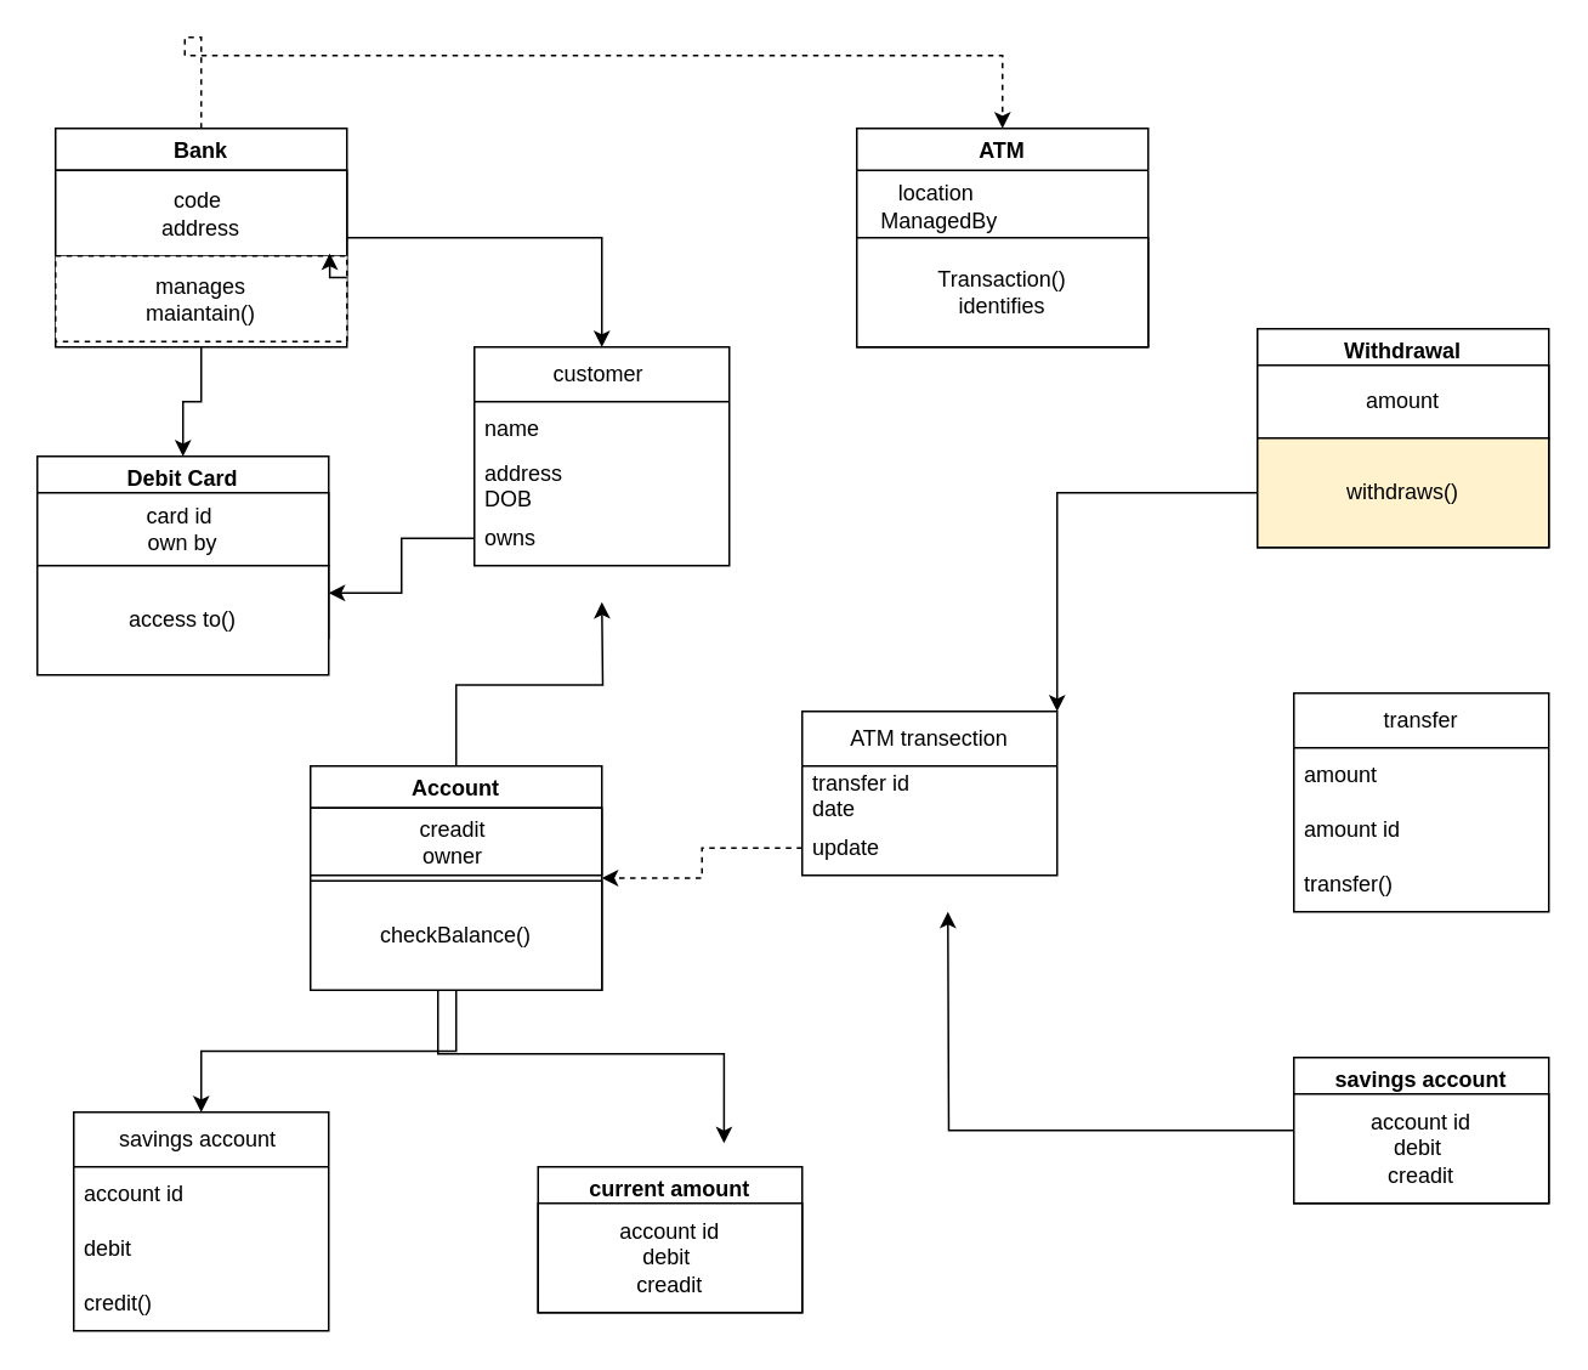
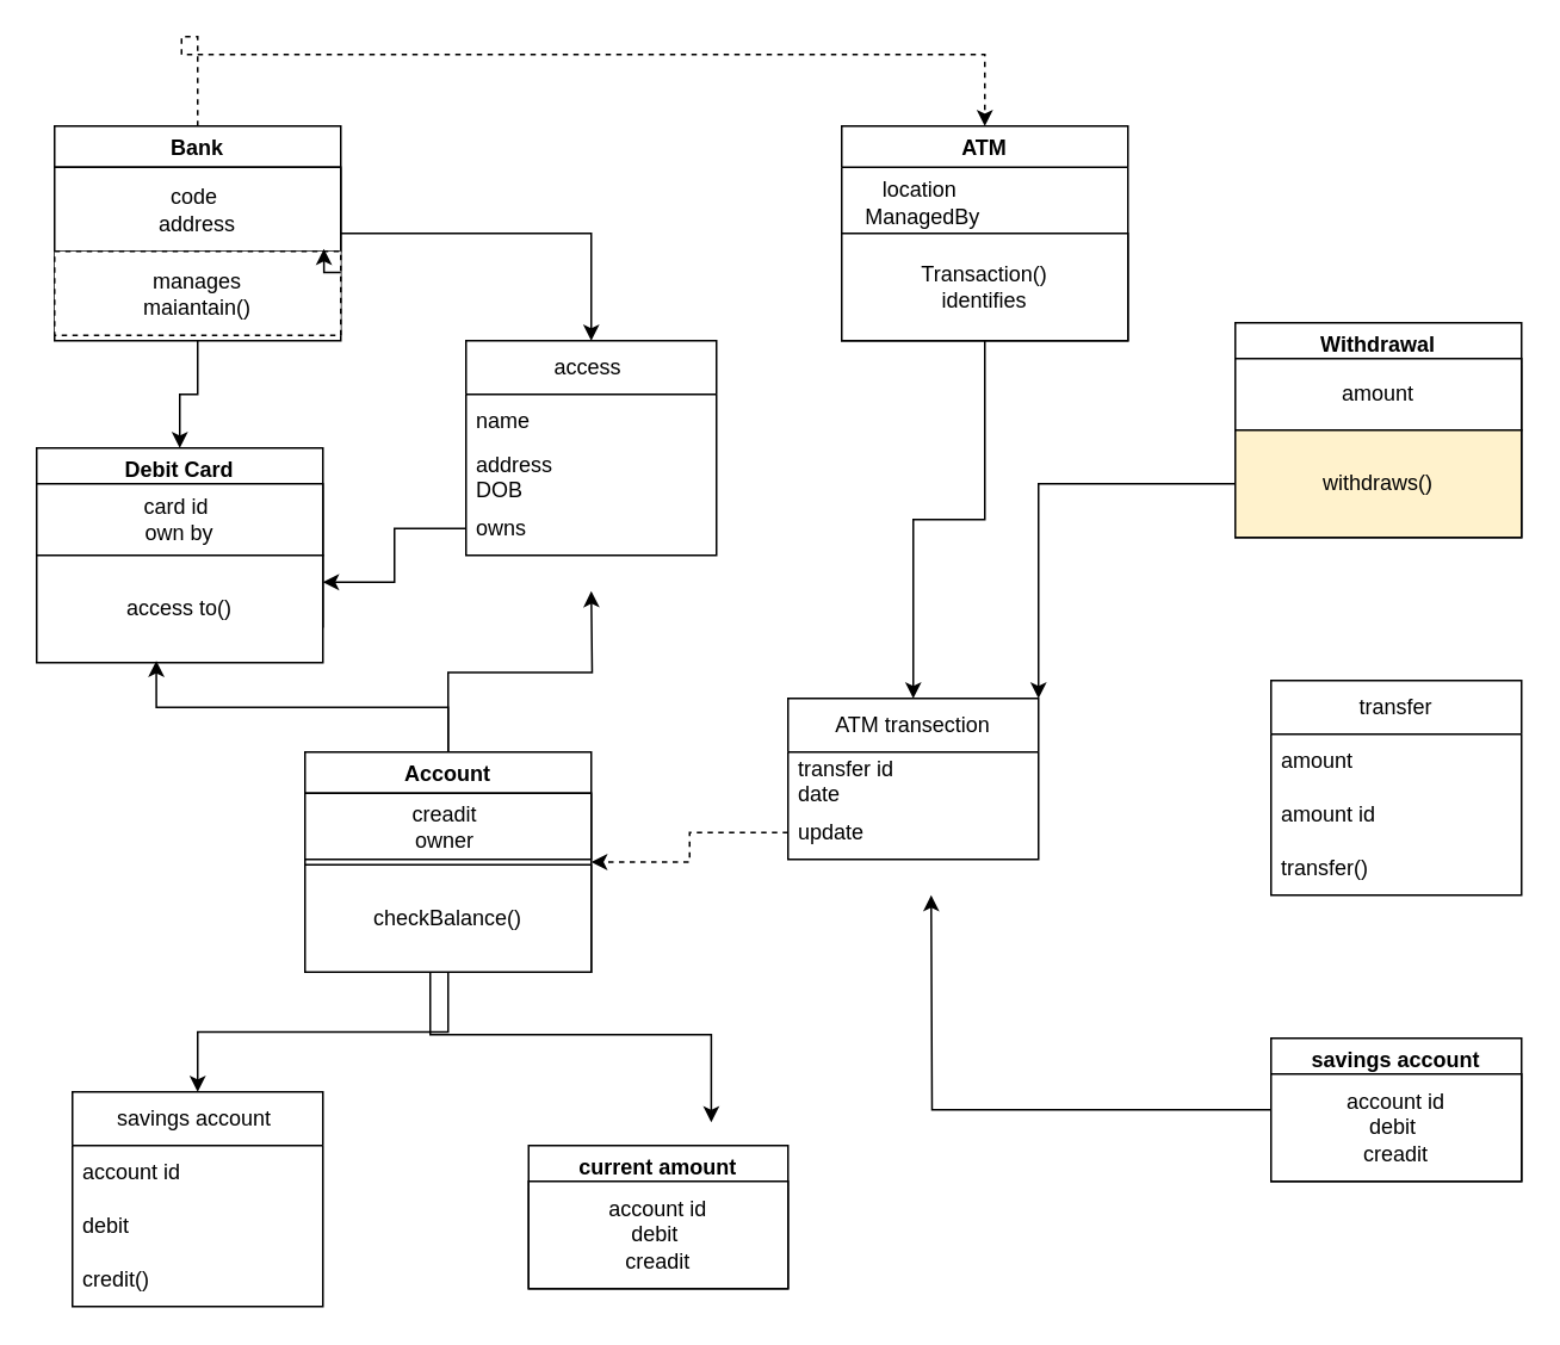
  <mxCell id="0" />
  <mxCell id="1" parent="0" />
+ <mxCell id="2" style="edgeStyle=orthogonalEdgeStyle;rounded=0;orthogonalLoop=1;jettySize=auto;html=1;entryX=0.5;entryY=0;entryDx=0;entryDy=0;" edge="1" parent="1" source="3" target="34"><mxGeometry relative="1" as="geometry" /></mxCell>
  <mxCell id="3" value="ATM" style="swimlane" vertex="1" parent="1"><mxGeometry x="470" y="70" width="160" height="120" as="geometry" /></mxCell>
  <mxCell id="4" value="location&amp;nbsp;&lt;div&gt;ManagedBy&lt;/div&gt;" style="text;html=1;align=center;verticalAlign=middle;resizable=0;points=[];autosize=1;strokeColor=none;fillColor=none;" vertex="1" parent="3"><mxGeometry y="23" width="90" height="40" as="geometry" /></mxCell>
  <mxCell id="5" value="Transaction()&lt;div&gt;identifies&lt;/div&gt;" style="rounded=0;whiteSpace=wrap;html=1;" vertex="1" parent="3"><mxGeometry y="60" width="160" height="60" as="geometry" /></mxCell>
  <mxCell id="6" style="edgeStyle=orthogonalEdgeStyle;rounded=0;orthogonalLoop=1;jettySize=auto;html=1;" edge="1" parent="1" source="9"><mxGeometry relative="1" as="geometry"><mxPoint x="330" y="330" as="targetPoint" /></mxGeometry></mxCell>
  <mxCell id="7" style="edgeStyle=orthogonalEdgeStyle;rounded=0;orthogonalLoop=1;jettySize=auto;html=1;" edge="1" parent="1"><mxGeometry relative="1" as="geometry"><mxPoint x="240" y="530" as="sourcePoint" /><mxPoint x="397.091" y="627" as="targetPoint" /><Array as="points"><mxPoint x="240" y="578" /><mxPoint x="397" y="578" /></Array></mxGeometry></mxCell>
  <mxCell id="8" style="edgeStyle=orthogonalEdgeStyle;rounded=0;orthogonalLoop=1;jettySize=auto;html=1;entryX=0.5;entryY=0;entryDx=0;entryDy=0;" edge="1" parent="1" source="9" target="37"><mxGeometry relative="1" as="geometry" /></mxCell>
  <mxCell id="9" value="Account" style="swimlane" vertex="1" parent="1"><mxGeometry x="170" y="420" width="160" height="123" as="geometry" /></mxCell>
  <mxCell id="10" value="creadit&amp;nbsp;&lt;div&gt;owner&amp;nbsp;&lt;/div&gt;" style="whiteSpace=wrap;html=1;" vertex="1" parent="9"><mxGeometry y="23" width="160" height="37" as="geometry" /></mxCell>
  <mxCell id="11" value="checkBalance()" style="rounded=0;whiteSpace=wrap;html=1;" vertex="1" parent="9"><mxGeometry y="63" width="160" height="60" as="geometry" /></mxCell>
  <mxCell id="12" style="edgeStyle=orthogonalEdgeStyle;rounded=0;orthogonalLoop=1;jettySize=auto;html=1;entryX=0.5;entryY=0;entryDx=0;entryDy=0;dashed=1;" edge="1" parent="1" source="15" target="3"><mxGeometry relative="1" as="geometry"><mxPoint x="100" y="-50" as="targetPoint" /><Array as="points"><mxPoint x="110" y="20" /><mxPoint x="101" y="20" /><mxPoint x="101" y="30" /><mxPoint x="550" y="30" /></Array></mxGeometry></mxCell>
  <mxCell id="13" style="edgeStyle=orthogonalEdgeStyle;rounded=0;orthogonalLoop=1;jettySize=auto;html=1;exitX=1;exitY=0.5;exitDx=0;exitDy=0;entryX=0.5;entryY=0;entryDx=0;entryDy=0;" edge="1" parent="1" source="15" target="41"><mxGeometry relative="1" as="geometry" /></mxCell>
  <mxCell id="14" style="edgeStyle=orthogonalEdgeStyle;rounded=0;orthogonalLoop=1;jettySize=auto;html=1;exitX=0.5;exitY=1;exitDx=0;exitDy=0;entryX=0.5;entryY=0;entryDx=0;entryDy=0;" edge="1" parent="1" source="15" target="19"><mxGeometry relative="1" as="geometry" /></mxCell>
  <mxCell id="15" value="Bank" style="swimlane" vertex="1" parent="1"><mxGeometry x="30" y="70" width="160" height="120" as="geometry" /></mxCell>
  <mxCell id="16" value="code&amp;nbsp;&lt;div&gt;address&lt;/div&gt;" style="rounded=0;whiteSpace=wrap;html=1;" vertex="1" parent="15"><mxGeometry y="23" width="160" height="47" as="geometry" /></mxCell>
  <mxCell id="17" value="manages&lt;div&gt;maiantain()&lt;/div&gt;" style="rounded=0;whiteSpace=wrap;html=1;dashed=1;" vertex="1" parent="15"><mxGeometry y="70" width="160" height="47" as="geometry" /></mxCell>
  <mxCell id="18" style="edgeStyle=orthogonalEdgeStyle;rounded=0;orthogonalLoop=1;jettySize=auto;html=1;exitX=1;exitY=0.25;exitDx=0;exitDy=0;entryX=0.941;entryY=-0.029;entryDx=0;entryDy=0;entryPerimeter=0;" edge="1" parent="15" source="17" target="17"><mxGeometry relative="1" as="geometry" /></mxCell>
  <mxCell id="19" value="Debit Card" style="swimlane" vertex="1" parent="1"><mxGeometry x="20" y="250" width="160" height="100" as="geometry" /></mxCell>
  <mxCell id="20" value="card id&amp;nbsp;&lt;div&gt;own by&lt;/div&gt;" style="rounded=0;whiteSpace=wrap;html=1;" vertex="1" parent="19"><mxGeometry y="20" width="160" height="40" as="geometry" /></mxCell>
  <mxCell id="21" value="Withdrawal" style="swimlane" vertex="1" parent="1"><mxGeometry x="690" y="180" width="160" height="120" as="geometry" /></mxCell>
  <mxCell id="22" value="amount" style="rounded=0;whiteSpace=wrap;html=1;" vertex="1" parent="21"><mxGeometry y="20" width="160" height="40" as="geometry" /></mxCell>
  <mxCell id="23" value="withdraws()" style="rounded=0;whiteSpace=wrap;html=1;fillColor=#fff2cc;" vertex="1" parent="21"><mxGeometry y="60" width="160" height="60" as="geometry" /></mxCell>
  <mxCell id="24" style="edgeStyle=orthogonalEdgeStyle;rounded=0;orthogonalLoop=1;jettySize=auto;html=1;" edge="1" parent="1" source="25"><mxGeometry relative="1" as="geometry"><mxPoint x="520" y="500" as="targetPoint" /></mxGeometry></mxCell>
  <mxCell id="25" value="savings account" style="swimlane" vertex="1" parent="1"><mxGeometry x="710" y="580" width="140" height="80" as="geometry" /></mxCell>
  <mxCell id="26" value="account id&lt;div&gt;debit&amp;nbsp;&lt;/div&gt;&lt;div&gt;creadit&lt;/div&gt;" style="whiteSpace=wrap;html=1;" vertex="1" parent="25"><mxGeometry y="20" width="140" height="60" as="geometry" /></mxCell>
  <mxCell id="27" value="current amount" style="swimlane" vertex="1" parent="1"><mxGeometry x="295" y="640" width="145" height="80" as="geometry" /></mxCell>
  <mxCell id="28" style="edgeStyle=orthogonalEdgeStyle;rounded=0;orthogonalLoop=1;jettySize=auto;html=1;exitX=1;exitY=0.25;exitDx=0;exitDy=0;" edge="1" parent="1" source="29"><mxGeometry relative="1" as="geometry"><mxPoint x="140.474" y="325.158" as="targetPoint" /></mxGeometry></mxCell>
  <mxCell id="29" value="access to()" style="rounded=0;whiteSpace=wrap;html=1;" vertex="1" parent="1"><mxGeometry x="20" y="310" width="160" height="60" as="geometry" /></mxCell>
  <mxCell id="30" value="transfer" style="swimlane;fontStyle=0;childLayout=stackLayout;horizontal=1;startSize=30;horizontalStack=0;resizeParent=1;resizeParentMax=0;resizeLast=0;collapsible=1;marginBottom=0;whiteSpace=wrap;html=1;" vertex="1" parent="1"><mxGeometry x="710" y="380" width="140" height="120" as="geometry" /></mxCell>
  <mxCell id="31" value="amount" style="text;strokeColor=none;fillColor=none;align=left;verticalAlign=middle;spacingLeft=4;spacingRight=4;overflow=hidden;points=[[0,0.5],[1,0.5]];portConstraint=eastwest;rotatable=0;whiteSpace=wrap;html=1;" vertex="1" parent="30"><mxGeometry y="30" width="140" height="30" as="geometry" /></mxCell>
  <mxCell id="32" value="amount id" style="text;strokeColor=none;fillColor=none;align=left;verticalAlign=middle;spacingLeft=4;spacingRight=4;overflow=hidden;points=[[0,0.5],[1,0.5]];portConstraint=eastwest;rotatable=0;whiteSpace=wrap;html=1;" vertex="1" parent="30"><mxGeometry y="60" width="140" height="30" as="geometry" /></mxCell>
  <mxCell id="33" value="transfer()" style="text;strokeColor=none;fillColor=none;align=left;verticalAlign=middle;spacingLeft=4;spacingRight=4;overflow=hidden;points=[[0,0.5],[1,0.5]];portConstraint=eastwest;rotatable=0;whiteSpace=wrap;html=1;" vertex="1" parent="30"><mxGeometry y="90" width="140" height="30" as="geometry" /></mxCell>
  <mxCell id="34" value="ATM transection" style="swimlane;fontStyle=0;childLayout=stackLayout;horizontal=1;startSize=30;horizontalStack=0;resizeParent=1;resizeParentMax=0;resizeLast=0;collapsible=1;marginBottom=0;whiteSpace=wrap;html=1;" vertex="1" parent="1"><mxGeometry x="440" y="390" width="140" height="90" as="geometry" /></mxCell>
  <mxCell id="35" value="transfer id&amp;nbsp;&lt;div&gt;date&amp;nbsp;&lt;/div&gt;" style="text;strokeColor=none;fillColor=none;align=left;verticalAlign=middle;spacingLeft=4;spacingRight=4;overflow=hidden;points=[[0,0.5],[1,0.5]];portConstraint=eastwest;rotatable=0;whiteSpace=wrap;html=1;" vertex="1" parent="34"><mxGeometry y="30" width="140" height="30" as="geometry" /></mxCell>
  <mxCell id="36" value="update" style="text;strokeColor=none;fillColor=none;align=left;verticalAlign=middle;spacingLeft=4;spacingRight=4;overflow=hidden;points=[[0,0.5],[1,0.5]];portConstraint=eastwest;rotatable=0;whiteSpace=wrap;html=1;" vertex="1" parent="34"><mxGeometry y="60" width="140" height="30" as="geometry" /></mxCell>
  <mxCell id="37" value="savings account&amp;nbsp;" style="swimlane;fontStyle=0;childLayout=stackLayout;horizontal=1;startSize=30;horizontalStack=0;resizeParent=1;resizeParentMax=0;resizeLast=0;collapsible=1;marginBottom=0;whiteSpace=wrap;html=1;" vertex="1" parent="1"><mxGeometry x="40" y="610" width="140" height="120" as="geometry" /></mxCell>
  <mxCell id="38" value="account id&amp;nbsp;" style="text;strokeColor=none;fillColor=none;align=left;verticalAlign=middle;spacingLeft=4;spacingRight=4;overflow=hidden;points=[[0,0.5],[1,0.5]];portConstraint=eastwest;rotatable=0;whiteSpace=wrap;html=1;" vertex="1" parent="37"><mxGeometry y="30" width="140" height="30" as="geometry" /></mxCell>
  <mxCell id="39" value="debit&amp;nbsp;" style="text;strokeColor=none;fillColor=none;align=left;verticalAlign=middle;spacingLeft=4;spacingRight=4;overflow=hidden;points=[[0,0.5],[1,0.5]];portConstraint=eastwest;rotatable=0;whiteSpace=wrap;html=1;" vertex="1" parent="37"><mxGeometry y="60" width="140" height="30" as="geometry" /></mxCell>
  <mxCell id="40" value="credit()" style="text;strokeColor=none;fillColor=none;align=left;verticalAlign=middle;spacingLeft=4;spacingRight=4;overflow=hidden;points=[[0,0.5],[1,0.5]];portConstraint=eastwest;rotatable=0;whiteSpace=wrap;html=1;" vertex="1" parent="37"><mxGeometry y="90" width="140" height="30" as="geometry" /></mxCell>
- <mxCell id="41" value="customer&amp;nbsp;" style="swimlane;fontStyle=0;childLayout=stackLayout;horizontal=1;startSize=30;horizontalStack=0;resizeParent=1;resizeParentMax=0;resizeLast=0;collapsible=1;marginBottom=0;whiteSpace=wrap;html=1;" vertex="1" parent="1"><mxGeometry x="260" y="190" width="140" height="120" as="geometry" /></mxCell>
+ <mxCell id="41" value="access&amp;nbsp;" style="swimlane;fontStyle=0;childLayout=stackLayout;horizontal=1;startSize=30;horizontalStack=0;resizeParent=1;resizeParentMax=0;resizeLast=0;collapsible=1;marginBottom=0;whiteSpace=wrap;html=1;" vertex="1" parent="1"><mxGeometry x="260" y="190" width="140" height="120" as="geometry" /></mxCell>
  <mxCell id="42" value="name&amp;nbsp;" style="text;strokeColor=none;fillColor=none;align=left;verticalAlign=middle;spacingLeft=4;spacingRight=4;overflow=hidden;points=[[0,0.5],[1,0.5]];portConstraint=eastwest;rotatable=0;whiteSpace=wrap;html=1;" vertex="1" parent="41"><mxGeometry y="30" width="140" height="30" as="geometry" /></mxCell>
  <mxCell id="43" value="address&lt;div&gt;DOB&lt;/div&gt;" style="text;strokeColor=none;fillColor=none;align=left;verticalAlign=middle;spacingLeft=4;spacingRight=4;overflow=hidden;points=[[0,0.5],[1,0.5]];portConstraint=eastwest;rotatable=0;whiteSpace=wrap;html=1;" vertex="1" parent="41"><mxGeometry y="60" width="140" height="30" as="geometry" /></mxCell>
  <mxCell id="44" value="owns&amp;nbsp;" style="text;strokeColor=none;fillColor=none;align=left;verticalAlign=middle;spacingLeft=4;spacingRight=4;overflow=hidden;points=[[0,0.5],[1,0.5]];portConstraint=eastwest;rotatable=0;whiteSpace=wrap;html=1;" vertex="1" parent="41"><mxGeometry y="90" width="140" height="30" as="geometry" /></mxCell>
  <mxCell id="45" value="account id&lt;div&gt;debit&amp;nbsp;&lt;/div&gt;&lt;div&gt;creadit&lt;/div&gt;" style="rounded=0;whiteSpace=wrap;html=1;" vertex="1" parent="1"><mxGeometry x="295" y="660" width="145" height="60" as="geometry" /></mxCell>
  <mxCell id="46" style="edgeStyle=orthogonalEdgeStyle;rounded=0;orthogonalLoop=1;jettySize=auto;html=1;entryX=1;entryY=0.75;entryDx=0;entryDy=0;" edge="1" parent="1" source="44" target="19"><mxGeometry relative="1" as="geometry" /></mxCell>
+ <mxCell id="47" style="edgeStyle=orthogonalEdgeStyle;rounded=0;orthogonalLoop=1;jettySize=auto;html=1;entryX=0.418;entryY=0.983;entryDx=0;entryDy=0;entryPerimeter=0;" edge="1" parent="1" source="9" target="29"><mxGeometry relative="1" as="geometry" /></mxCell>
  <mxCell id="48" style="edgeStyle=orthogonalEdgeStyle;rounded=0;orthogonalLoop=1;jettySize=auto;html=1;entryX=1;entryY=0.5;entryDx=0;entryDy=0;dashed=1;" edge="1" parent="1" source="36" target="9"><mxGeometry relative="1" as="geometry" /></mxCell>
  <mxCell id="49" style="edgeStyle=orthogonalEdgeStyle;rounded=0;orthogonalLoop=1;jettySize=auto;html=1;entryX=1;entryY=0;entryDx=0;entryDy=0;" edge="1" parent="1" source="23" target="34"><mxGeometry relative="1" as="geometry" /></mxCell>
